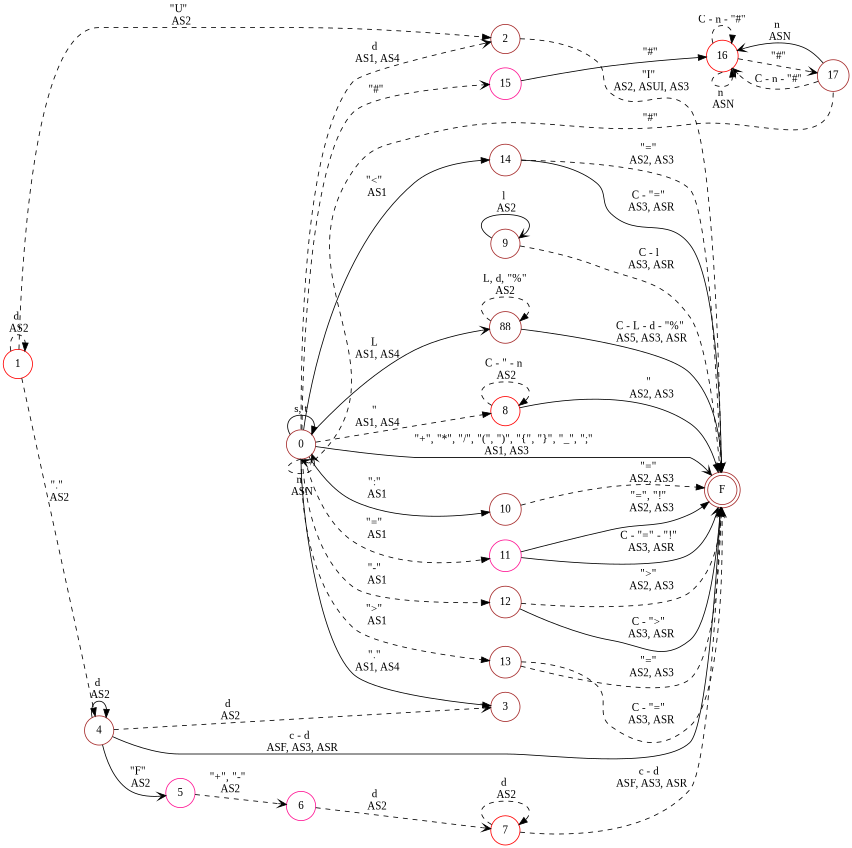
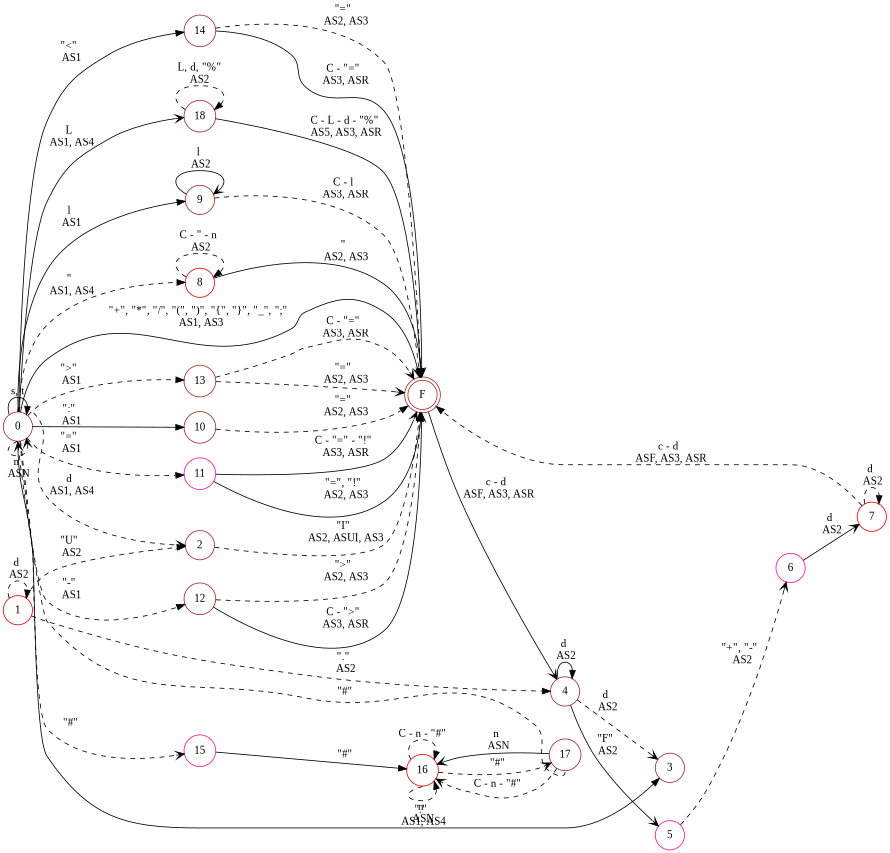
  digraph {
    fontname="Liberation Serif"
    rankdir=LR
    node [color=brown fontname="Liberation Serif" shape=circle]
    edge [arrowhead=normal fontname="Liberation Serif" style=dashed]
    F [shape=doublecircle]
    0
    10
    11 [color=deeppink]
    12
    13
    14
    15 [color=deeppink]
-   18 [label=88]
+   18
    3
    8 [color=red]
    9
    2
    16 [color=red]
    1 [color=red]
    4
    17
    5 [color=deeppink]
    6 [color=deeppink]
    7 [color=red]
    0 -> F [arrowhead=vee label="\"+\", \"*\", \"/\", \"(\", \")\", \"{\", \"}\", \"_\", \";\" \n AS1, AS3" style=solid]
    0 -> 0 [arrowhead=vee label="n \n ASN" tailport=s]
    0 -> 0 [label="s, t" style=solid]
    0 -> 10 [label="\":\" \n AS1" style=solid]
    0 -> 11 [label="\"=\" \n AS1"]
    0 -> 12 [label="\"-\" \n AS1"]
    0 -> 13 [label="\">\" \n AS1"]
    0 -> 14 [label="\"<\" \n AS1" style=solid]
    0 -> 15 [arrowhead=vee label="\"#\""]
    0 -> 18 [arrowhead=vee label="L \n AS1, AS4" style=solid]
    0 -> 3 [label="\".\" \n AS1, AS4" style=solid tailport=s]
    0 -> 8 [label="\" \n AS1, AS4"]
+   0 -> 9 [label="l \n AS1" style=solid]
    0 -> 2 [arrowhead=vee label="d \n AS1, AS4" tailport=n]
    10 -> F [label="\"=\" \n AS2, AS3"]
    11 -> F [arrowhead=vee label="C - \"=\" - \"!\" \n AS3, ASR" style=solid]
    11 -> F [label="\"=\", \"!\" \n AS2, AS3" style=solid]
    12 -> F [arrowhead=vee label="C - \">\" \n AS3, ASR" style=solid]
    12 -> F [label="\">\" \n AS2, AS3"]
    13 -> F [arrowhead=vee label="C - \"=\" \n AS3, ASR"]
    13 -> F [arrowhead=vee label="\"=\" \n AS2, AS3"]
    14 -> F [arrowhead=vee label="C - \"=\" \n AS3, ASR" style=solid]
    14 -> F [arrowhead=vee label="\"=\" \n AS2, AS3"]
    15 -> 16 [label="\"#\"" style=solid]
    18 -> F [label="C - L - d - \"%\"\n AS5, AS3, ASR" style=solid]
    18 -> 18 [label="L, d, \"%\"\nAS2"]
    8 -> F [label="\" \n AS2, AS3" style=solid]
    8 -> 8 [label="C - \" - n \n AS2"]
    9 -> F [label="C - l \n AS3, ASR"]
    9 -> 9 [arrowhead=vee label="l \n AS2" style=solid]
    2 -> F [label="\"I\" \n AS2, ASUI, AS3"]
    16 -> 16 [label="C - n - \"#\""]
    16 -> 16 [label="n \n ASN" tailport=s]
    16 -> 17 [arrowhead=vee label="\"#\""]
    1 -> 2 [label="\"U\" \n AS2"]
    1 -> 1 [label="d \n AS2"]
    1 -> 4 [label="\".\" \n AS2"]
-   4 -> F [arrowhead=vee label="c - d \n ASF, AS3, ASR" style=solid]
+   F -> 4 [arrowhead=vee label="c - d \n ASF, AS3, ASR" style=solid]
    4 -> 3 [arrowhead=vee label="d \n AS2"]
    4 -> 4 [label="d \n AS2" style=solid]
    4 -> 5 [arrowhead=vee label="\"F\" \n AS2" style=solid]
    17 -> 0 [arrowhead=vee headport=s label="\"#\"" tailport=s]
    17 -> 16 [arrowhead=vee label="C - n - \"#\""]
    17 -> 16 [arrowhead=vee label="n \n ASN" style=solid]
    5 -> 6 [arrowhead=vee label="\"+\", \"-\" \n AS2"]
-   6 -> 7 [arrowhead=vee label="d \n AS2"]
+   6 -> 7 [arrowhead=vee label="d \n AS2" style=solid]
    7 -> F [label="c - d \n ASF, AS3, ASR"]
    7 -> 7 [label="d \n AS2"]
  }
